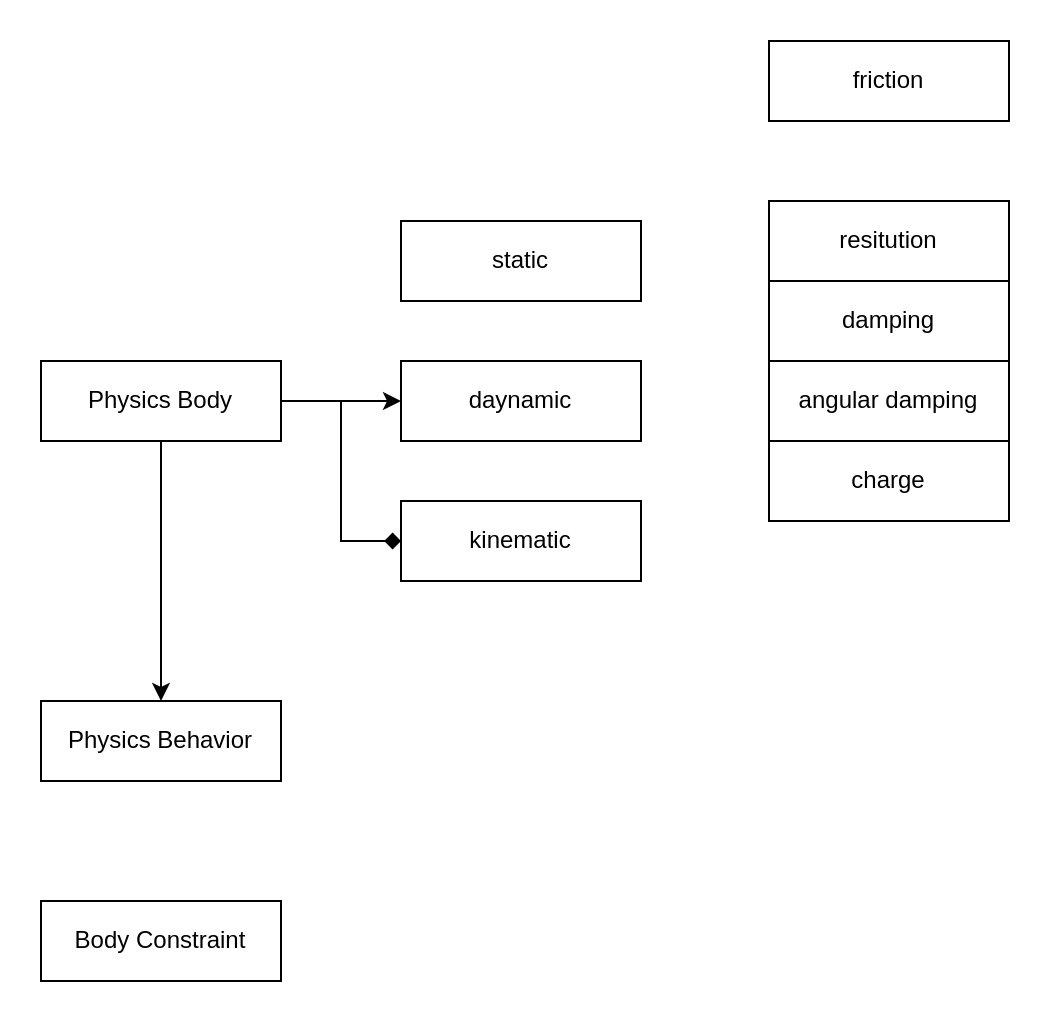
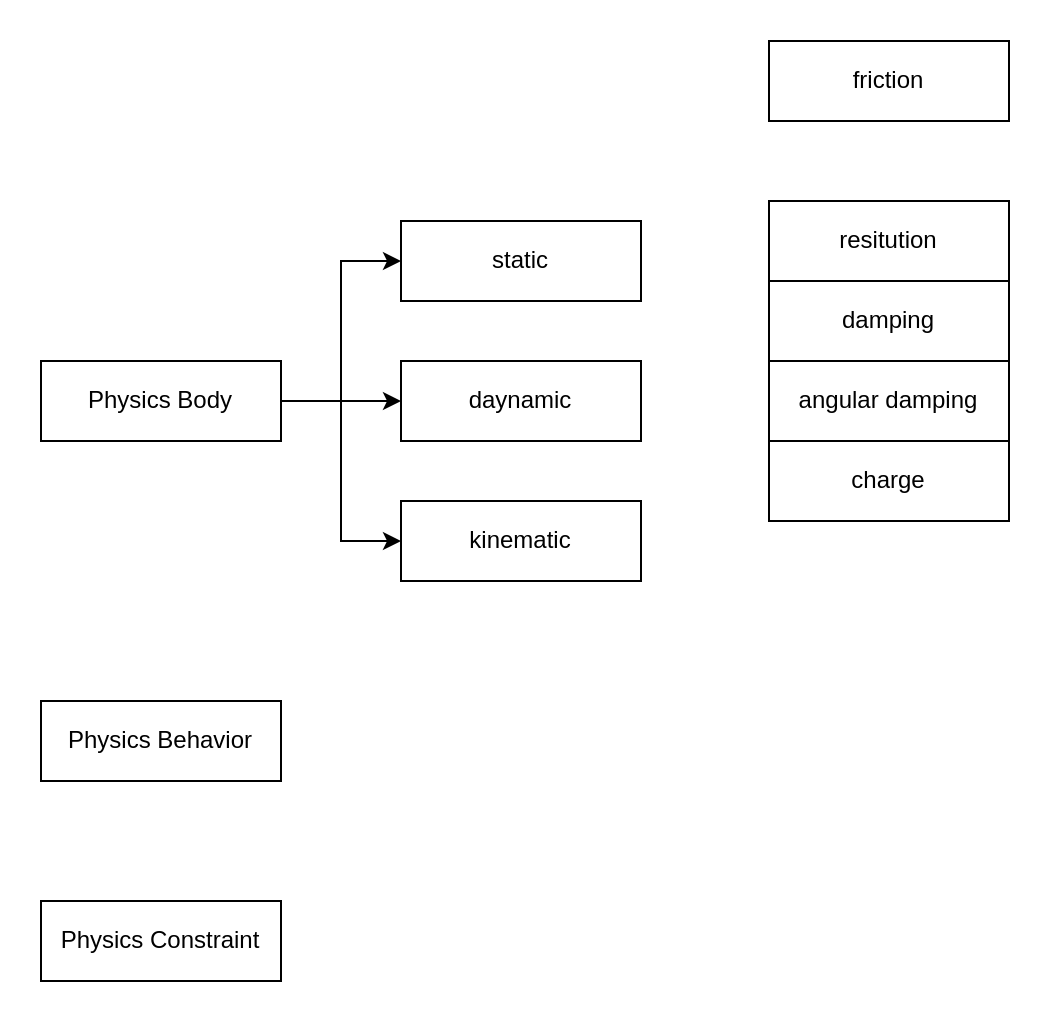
  <mxCell id="0" />
  <mxCell id="1" parent="0" />
- <mxCell id="2" style="edgeStyle=orthogonalEdgeStyle;rounded=0;orthogonalLoop=1;jettySize=auto;html=1;" edge="1" parent="1" source="5" target="14"><mxGeometry relative="1" as="geometry" /></mxCell>
+ <mxCell id="2" style="edgeStyle=orthogonalEdgeStyle;rounded=0;orthogonalLoop=1;jettySize=auto;html=1;entryX=0;entryY=0.5;entryDx=0;entryDy=0;" edge="1" parent="1" source="5" target="6"><mxGeometry relative="1" as="geometry" /></mxCell>
  <mxCell id="3" style="edgeStyle=orthogonalEdgeStyle;rounded=0;orthogonalLoop=1;jettySize=auto;html=1;" edge="1" parent="1" source="5" target="7"><mxGeometry relative="1" as="geometry" /></mxCell>
- <mxCell id="4" style="edgeStyle=orthogonalEdgeStyle;rounded=0;orthogonalLoop=1;jettySize=auto;html=1;entryX=0;entryY=0.5;entryDx=0;entryDy=0;endArrow=diamond;" edge="1" parent="1" source="5" target="8"><mxGeometry relative="1" as="geometry" /></mxCell>
+ <mxCell id="4" style="edgeStyle=orthogonalEdgeStyle;rounded=0;orthogonalLoop=1;jettySize=auto;html=1;entryX=0;entryY=0.5;entryDx=0;entryDy=0;" edge="1" parent="1" source="5" target="8"><mxGeometry relative="1" as="geometry" /></mxCell>
  <mxCell id="5" value="Physics Body" style="rounded=0;whiteSpace=wrap;html=1;" vertex="1" parent="1"><mxGeometry x="20" y="180" width="120" height="40" as="geometry" /></mxCell>
  <mxCell id="6" value="static" style="rounded=0;whiteSpace=wrap;html=1;" vertex="1" parent="1"><mxGeometry x="200" y="110" width="120" height="40" as="geometry" /></mxCell>
  <mxCell id="7" value="daynamic" style="rounded=0;whiteSpace=wrap;html=1;" vertex="1" parent="1"><mxGeometry x="200" y="180" width="120" height="40" as="geometry" /></mxCell>
  <mxCell id="8" value="kinematic" style="rounded=0;whiteSpace=wrap;html=1;" vertex="1" parent="1"><mxGeometry x="200" y="250" width="120" height="40" as="geometry" /></mxCell>
  <mxCell id="9" value="resitution" style="rounded=0;whiteSpace=wrap;html=1;" vertex="1" parent="1"><mxGeometry x="384" y="100" width="120" height="40" as="geometry" /></mxCell>
  <mxCell id="10" value="friction" style="rounded=0;whiteSpace=wrap;html=1;" vertex="1" parent="1"><mxGeometry x="384" y="20" width="120" height="40" as="geometry" /></mxCell>
  <mxCell id="11" value="damping" style="rounded=0;whiteSpace=wrap;html=1;" vertex="1" parent="1"><mxGeometry x="384" y="140" width="120" height="40" as="geometry" /></mxCell>
  <mxCell id="12" value="angular damping" style="rounded=0;whiteSpace=wrap;html=1;" vertex="1" parent="1"><mxGeometry x="384" y="180" width="120" height="40" as="geometry" /></mxCell>
  <mxCell id="13" value="charge" style="rounded=0;whiteSpace=wrap;html=1;" vertex="1" parent="1"><mxGeometry x="384" y="220" width="120" height="40" as="geometry" /></mxCell>
  <mxCell id="14" value="Physics Behavior" style="rounded=0;whiteSpace=wrap;html=1;" vertex="1" parent="1"><mxGeometry x="20" y="350" width="120" height="40" as="geometry" /></mxCell>
- <mxCell id="15" value="Body Constraint" style="rounded=0;whiteSpace=wrap;html=1;" vertex="1" parent="1"><mxGeometry x="20" y="450" width="120" height="40" as="geometry" /></mxCell>
+ <mxCell id="15" value="Physics Constraint" style="rounded=0;whiteSpace=wrap;html=1;" vertex="1" parent="1"><mxGeometry x="20" y="450" width="120" height="40" as="geometry" /></mxCell>
